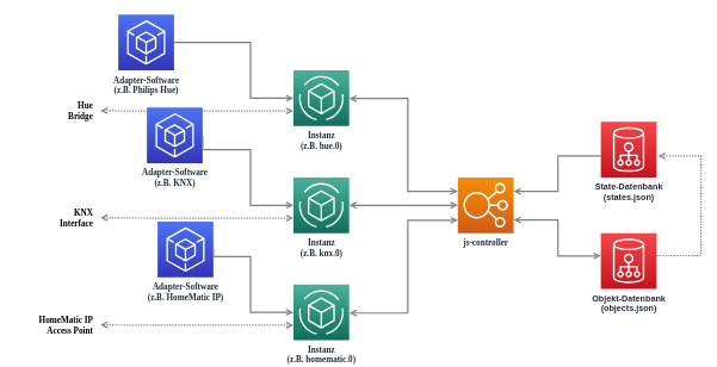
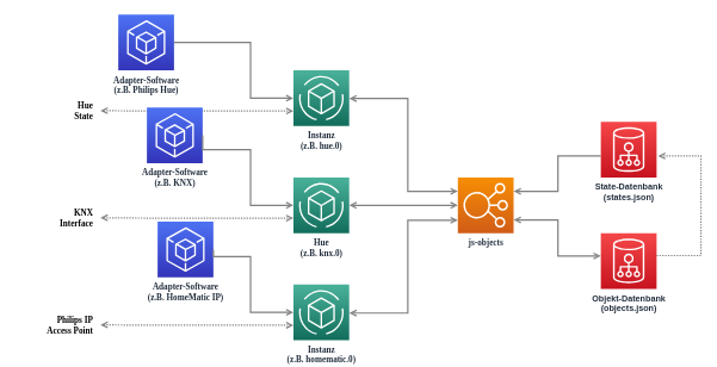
  <mxCell id="0" />
  <mxCell id="1" parent="0" />
  <mxCell id="2" style="edgeStyle=orthogonalEdgeStyle;rounded=0;orthogonalLoop=1;jettySize=auto;html=1;startArrow=open;startFill=0;endArrow=none;endFill=0;strokeWidth=2;strokeColor=#808080;exitX=1;exitY=0.25;exitDx=0;exitDy=0;exitPerimeter=0;" parent="1" source="4" target="3" edge="1"><mxGeometry relative="1" as="geometry"><mxPoint x="579" y="68" as="sourcePoint" /><mxPoint x="619" y="188" as="targetPoint" /><Array as="points"><mxPoint x="779" y="268" /><mxPoint x="779" y="218" /></Array></mxGeometry></mxCell>
  <mxCell id="3" value="State-Datenbank&lt;br&gt;(states.json)" style="outlineConnect=0;fontColor=#232F3E;gradientColor=#F54749;gradientDirection=north;fillColor=#C7131F;strokeColor=#ffffff;dashed=0;verticalLabelPosition=bottom;verticalAlign=top;align=center;html=1;fontSize=12;fontStyle=1;aspect=fixed;shape=mxgraph.aws4.resourceIcon;resIcon=mxgraph.aws4.cloud_directory;labelBackgroundColor=none;" parent="1" vertex="1"><mxGeometry x="839" y="170" width="78" height="78" as="geometry" /></mxCell>
- <mxCell id="4" value="js-controller" style="points=[[0,0,0],[0.25,0,0],[0.5,0,0],[0.75,0,0],[1,0,0],[0,1,0],[0.25,1,0],[0.5,1,0],[0.75,1,0],[1,1,0],[0,0.25,0],[0,0.5,0],[0,0.75,0],[1,0.25,0],[1,0.5,0],[1,0.75,0]];outlineConnect=0;fontColor=#232F3E;gradientColor=#F78E04;gradientDirection=north;fillColor=#D05C17;strokeColor=#ffffff;dashed=0;verticalLabelPosition=bottom;verticalAlign=top;align=center;html=1;fontSize=12;fontStyle=1;aspect=fixed;shape=mxgraph.aws4.resourceIcon;resIcon=mxgraph.aws4.elastic_load_balancing;dashPattern=1 1;labelBackgroundColor=none;fontFamily=Verdana;" vertex="1" parent="1"><mxGeometry x="639" y="248" width="78" height="78" as="geometry" /></mxCell>
+ <mxCell id="4" value="js-objects" style="points=[[0,0,0],[0.25,0,0],[0.5,0,0],[0.75,0,0],[1,0,0],[0,1,0],[0.25,1,0],[0.5,1,0],[0.75,1,0],[1,1,0],[0,0.25,0],[0,0.5,0],[0,0.75,0],[1,0.25,0],[1,0.5,0],[1,0.75,0]];outlineConnect=0;fontColor=#232F3E;gradientColor=#F78E04;gradientDirection=north;fillColor=#D05C17;strokeColor=#ffffff;dashed=0;verticalLabelPosition=bottom;verticalAlign=top;align=center;html=1;fontSize=12;fontStyle=1;aspect=fixed;shape=mxgraph.aws4.resourceIcon;resIcon=mxgraph.aws4.elastic_load_balancing;dashPattern=1 1;labelBackgroundColor=none;fontFamily=Verdana;" vertex="1" parent="1"><mxGeometry x="639" y="248" width="78" height="78" as="geometry" /></mxCell>
  <mxCell id="5" value="Objekt-Datenbank&lt;br&gt;(objects.json)" style="outlineConnect=0;fontColor=#232F3E;gradientColor=#F54749;gradientDirection=north;fillColor=#C7131F;strokeColor=#ffffff;dashed=0;verticalLabelPosition=bottom;verticalAlign=top;align=center;html=1;fontSize=12;fontStyle=1;aspect=fixed;shape=mxgraph.aws4.resourceIcon;resIcon=mxgraph.aws4.cloud_directory;labelBackgroundColor=none;" vertex="1" parent="1"><mxGeometry x="839" y="326" width="78" height="78" as="geometry" /></mxCell>
  <mxCell id="6" style="edgeStyle=orthogonalEdgeStyle;rounded=0;orthogonalLoop=1;jettySize=auto;html=1;startArrow=open;startFill=0;endArrow=open;endFill=0;strokeWidth=2;strokeColor=#808080;exitX=1;exitY=0.25;exitDx=0;exitDy=0;exitPerimeter=0;" edge="1" parent="1" target="5"><mxGeometry relative="1" as="geometry"><mxPoint x="717" y="307.5" as="sourcePoint" /><mxPoint x="829" y="358" as="targetPoint" /><Array as="points"><mxPoint x="779" y="308" /><mxPoint x="779" y="358" /></Array></mxGeometry></mxCell>
  <mxCell id="7" style="edgeStyle=orthogonalEdgeStyle;rounded=0;orthogonalLoop=1;jettySize=auto;html=1;startArrow=none;startFill=0;endArrow=open;endFill=0;strokeWidth=2;strokeColor=#808080;exitX=1;exitY=0.25;exitDx=0;exitDy=0;exitPerimeter=0;dashed=1;dashPattern=1 1;" edge="1" parent="1"><mxGeometry relative="1" as="geometry"><mxPoint x="917" y="357.5" as="sourcePoint" /><mxPoint x="919" y="218" as="targetPoint" /><Array as="points"><mxPoint x="979" y="358" /><mxPoint x="979" y="218" /></Array></mxGeometry></mxCell>
  <mxCell id="8" value="Adapter-Software&lt;br&gt;(z.B. Philips Hue)" style="points=[[0,0,0],[0.25,0,0],[0.5,0,0],[0.75,0,0],[1,0,0],[0,1,0],[0.25,1,0],[0.5,1,0],[0.75,1,0],[1,1,0],[0,0.25,0],[0,0.5,0],[0,0.75,0],[1,0.25,0],[1,0.5,0],[1,0.75,0]];outlineConnect=0;fontColor=#232F3E;gradientColor=#4D72F3;gradientDirection=north;fillColor=#3334B9;strokeColor=#ffffff;dashed=0;verticalLabelPosition=bottom;verticalAlign=top;align=center;html=1;fontSize=12;fontStyle=1;aspect=fixed;shape=mxgraph.aws4.resourceIcon;resIcon=mxgraph.aws4.tools_and_sdks;dashPattern=1 1;labelBackgroundColor=none;fontFamily=Verdana;" vertex="1" parent="1"><mxGeometry x="164" y="20" width="78" height="78" as="geometry" /></mxCell>
  <mxCell id="9" value="Instanz&lt;br&gt;(z.B. hue.0)" style="points=[[0,0,0],[0.25,0,0],[0.5,0,0],[0.75,0,0],[1,0,0],[0,1,0],[0.25,1,0],[0.5,1,0],[0.75,1,0],[1,1,0],[0,0.25,0],[0,0.5,0],[0,0.75,0],[1,0.25,0],[1,0.5,0],[1,0.75,0]];outlineConnect=0;fontColor=#232F3E;gradientColor=#4AB29A;gradientDirection=north;fillColor=#116D5B;strokeColor=#ffffff;dashed=0;verticalLabelPosition=bottom;verticalAlign=top;align=center;html=1;fontSize=12;fontStyle=1;aspect=fixed;shape=mxgraph.aws4.resourceIcon;resIcon=mxgraph.aws4.apache_mxnet_on_aws;dashPattern=1 1;labelBackgroundColor=none;fontFamily=Verdana;" vertex="1" parent="1"><mxGeometry x="409" y="98" width="78" height="78" as="geometry" /></mxCell>
  <mxCell id="10" style="edgeStyle=orthogonalEdgeStyle;rounded=0;orthogonalLoop=1;jettySize=auto;html=1;startArrow=open;startFill=0;endArrow=open;endFill=0;strokeWidth=2;strokeColor=#808080;exitX=1;exitY=0.25;exitDx=0;exitDy=0;exitPerimeter=0;entryX=0;entryY=0.25;entryDx=0;entryDy=0;entryPerimeter=0;" edge="1" parent="1" target="4"><mxGeometry relative="1" as="geometry"><mxPoint x="487" y="137.5" as="sourcePoint" /><mxPoint x="609" y="88" as="targetPoint" /><Array as="points"><mxPoint x="569" y="138" /><mxPoint x="569" y="268" /></Array></mxGeometry></mxCell>
  <mxCell id="11" style="edgeStyle=orthogonalEdgeStyle;rounded=0;orthogonalLoop=1;jettySize=auto;html=1;startArrow=open;startFill=0;endArrow=open;endFill=0;strokeWidth=2;strokeColor=#808080;exitX=1;exitY=0.25;exitDx=0;exitDy=0;exitPerimeter=0;" edge="1" parent="1" target="4"><mxGeometry relative="1" as="geometry"><mxPoint x="487" y="438" as="sourcePoint" /><mxPoint x="639" y="308" as="targetPoint" /><Array as="points"><mxPoint x="569" y="438" /><mxPoint x="569" y="308" /></Array></mxGeometry></mxCell>
  <mxCell id="12" style="edgeStyle=orthogonalEdgeStyle;rounded=0;orthogonalLoop=1;jettySize=auto;html=1;startArrow=open;startFill=0;endArrow=open;endFill=0;strokeWidth=2;strokeColor=#808080;exitX=1;exitY=0.25;exitDx=0;exitDy=0;exitPerimeter=0;entryX=0;entryY=0.5;entryDx=0;entryDy=0;entryPerimeter=0;" edge="1" parent="1" target="4"><mxGeometry relative="1" as="geometry"><mxPoint x="487" y="287" as="sourcePoint" /><mxPoint x="639" y="417" as="targetPoint" /><Array as="points"><mxPoint x="599" y="287" /><mxPoint x="599" y="287" /></Array></mxGeometry></mxCell>
  <mxCell id="13" style="edgeStyle=orthogonalEdgeStyle;rounded=0;orthogonalLoop=1;jettySize=auto;html=1;startArrow=none;startFill=0;endArrow=open;endFill=0;strokeWidth=2;strokeColor=#808080;exitX=1;exitY=0.5;exitDx=0;exitDy=0;exitPerimeter=0;" edge="1" parent="1" source="8"><mxGeometry relative="1" as="geometry"><mxPoint x="287" y="136.5" as="sourcePoint" /><mxPoint x="409" y="137" as="targetPoint" /><Array as="points"><mxPoint x="349" y="59" /><mxPoint x="349" y="137" /></Array></mxGeometry></mxCell>
  <mxCell id="14" style="edgeStyle=orthogonalEdgeStyle;rounded=0;orthogonalLoop=1;jettySize=auto;html=1;startArrow=open;startFill=0;endArrow=open;endFill=0;strokeWidth=2;strokeColor=#808080;dashed=1;dashPattern=1 1;" edge="1" parent="1"><mxGeometry relative="1" as="geometry"><mxPoint x="139" y="154.5" as="sourcePoint" /><mxPoint x="409" y="155" as="targetPoint" /><Array as="points"><mxPoint x="209" y="154" /><mxPoint x="209" y="154" /></Array></mxGeometry></mxCell>
- <mxCell id="15" value="Hue&lt;br&gt;Bridge" style="text;html=1;resizable=0;autosize=1;align=right;verticalAlign=middle;points=[];fillColor=none;strokeColor=none;rounded=0;dashed=1;dashPattern=1 1;labelBackgroundColor=none;fontFamily=Verdana;fontSize=12;fontColor=#000000;fontStyle=1" vertex="1" parent="1"><mxGeometry x="70" y="140" width="60" height="30" as="geometry" /></mxCell>
+ <mxCell id="15" value="Hue&lt;br&gt;State" style="text;html=1;resizable=0;autosize=1;align=right;verticalAlign=middle;points=[];fillColor=none;strokeColor=none;rounded=0;dashed=1;dashPattern=1 1;labelBackgroundColor=none;fontFamily=Verdana;fontSize=12;fontColor=#000000;fontStyle=1" vertex="1" parent="1"><mxGeometry x="70" y="140" width="60" height="30" as="geometry" /></mxCell>
  <mxCell id="16" value="Adapter-Software&lt;br&gt;(z.B. KNX)" style="points=[[0,0,0],[0.25,0,0],[0.5,0,0],[0.75,0,0],[1,0,0],[0,1,0],[0.25,1,0],[0.5,1,0],[0.75,1,0],[1,1,0],[0,0.25,0],[0,0.5,0],[0,0.75,0],[1,0.25,0],[1,0.5,0],[1,0.75,0]];outlineConnect=0;fontColor=#232F3E;gradientColor=#4D72F3;gradientDirection=north;fillColor=#3334B9;strokeColor=#ffffff;dashed=0;verticalLabelPosition=bottom;verticalAlign=top;align=center;html=1;fontSize=12;fontStyle=1;aspect=fixed;shape=mxgraph.aws4.resourceIcon;resIcon=mxgraph.aws4.tools_and_sdks;dashPattern=1 1;labelBackgroundColor=none;fontFamily=Verdana;" vertex="1" parent="1"><mxGeometry x="204" y="150" width="78" height="78" as="geometry" /></mxCell>
- <mxCell id="17" value="Instanz&lt;br&gt;(z.B. knx.0)" style="points=[[0,0,0],[0.25,0,0],[0.5,0,0],[0.75,0,0],[1,0,0],[0,1,0],[0.25,1,0],[0.5,1,0],[0.75,1,0],[1,1,0],[0,0.25,0],[0,0.5,0],[0,0.75,0],[1,0.25,0],[1,0.5,0],[1,0.75,0]];outlineConnect=0;fontColor=#232F3E;gradientColor=#4AB29A;gradientDirection=north;fillColor=#116D5B;strokeColor=#ffffff;dashed=0;verticalLabelPosition=bottom;verticalAlign=top;align=center;html=1;fontSize=12;fontStyle=1;aspect=fixed;shape=mxgraph.aws4.resourceIcon;resIcon=mxgraph.aws4.apache_mxnet_on_aws;dashPattern=1 1;labelBackgroundColor=none;fontFamily=Verdana;" vertex="1" parent="1"><mxGeometry x="409" y="248" width="78" height="78" as="geometry" /></mxCell>
+ <mxCell id="17" value="Hue&lt;br&gt;(z.B. knx.0)" style="points=[[0,0,0],[0.25,0,0],[0.5,0,0],[0.75,0,0],[1,0,0],[0,1,0],[0.25,1,0],[0.5,1,0],[0.75,1,0],[1,1,0],[0,0.25,0],[0,0.5,0],[0,0.75,0],[1,0.25,0],[1,0.5,0],[1,0.75,0]];outlineConnect=0;fontColor=#232F3E;gradientColor=#4AB29A;gradientDirection=north;fillColor=#116D5B;strokeColor=#ffffff;dashed=0;verticalLabelPosition=bottom;verticalAlign=top;align=center;html=1;fontSize=12;fontStyle=1;aspect=fixed;shape=mxgraph.aws4.resourceIcon;resIcon=mxgraph.aws4.apache_mxnet_on_aws;dashPattern=1 1;labelBackgroundColor=none;fontFamily=Verdana;" vertex="1" parent="1"><mxGeometry x="409" y="248" width="78" height="78" as="geometry" /></mxCell>
  <mxCell id="18" style="edgeStyle=orthogonalEdgeStyle;rounded=0;orthogonalLoop=1;jettySize=auto;html=1;startArrow=none;startFill=0;endArrow=open;endFill=0;strokeWidth=2;strokeColor=#808080;exitX=1;exitY=0.5;exitDx=0;exitDy=0;exitPerimeter=0;" edge="1" parent="1" source="16"><mxGeometry relative="1" as="geometry"><mxPoint x="287" y="286.5" as="sourcePoint" /><mxPoint x="409" y="287" as="targetPoint" /><Array as="points"><mxPoint x="349" y="209" /><mxPoint x="349" y="287" /></Array></mxGeometry></mxCell>
  <mxCell id="19" style="edgeStyle=orthogonalEdgeStyle;rounded=0;orthogonalLoop=1;jettySize=auto;html=1;startArrow=open;startFill=0;endArrow=open;endFill=0;strokeWidth=2;strokeColor=#808080;dashed=1;dashPattern=1 1;" edge="1" parent="1"><mxGeometry relative="1" as="geometry"><mxPoint x="139" y="304.5" as="sourcePoint" /><mxPoint x="409" y="305" as="targetPoint" /><Array as="points"><mxPoint x="209" y="304" /><mxPoint x="209" y="304" /></Array></mxGeometry></mxCell>
  <mxCell id="20" value="KNX&lt;br&gt;Interface" style="text;html=1;resizable=0;autosize=1;align=right;verticalAlign=middle;points=[];fillColor=none;strokeColor=none;rounded=0;dashed=1;dashPattern=1 1;labelBackgroundColor=none;fontFamily=Verdana;fontSize=12;fontColor=#000000;fontStyle=1" vertex="1" parent="1"><mxGeometry x="50" y="290" width="80" height="30" as="geometry" /></mxCell>
  <mxCell id="21" value="Adapter-Software&lt;br&gt;(z.B. HomeMatic IP)" style="points=[[0,0,0],[0.25,0,0],[0.5,0,0],[0.75,0,0],[1,0,0],[0,1,0],[0.25,1,0],[0.5,1,0],[0.75,1,0],[1,1,0],[0,0.25,0],[0,0.5,0],[0,0.75,0],[1,0.25,0],[1,0.5,0],[1,0.75,0]];outlineConnect=0;fontColor=#232F3E;gradientColor=#4D72F3;gradientDirection=north;fillColor=#3334B9;strokeColor=#ffffff;dashed=0;verticalLabelPosition=bottom;verticalAlign=top;align=center;html=1;fontSize=12;fontStyle=1;aspect=fixed;shape=mxgraph.aws4.resourceIcon;resIcon=mxgraph.aws4.tools_and_sdks;dashPattern=1 1;labelBackgroundColor=none;fontFamily=Verdana;" vertex="1" parent="1"><mxGeometry x="219" y="310" width="78" height="78" as="geometry" /></mxCell>
  <mxCell id="22" value="Instanz&lt;br&gt;(z.B. homematic.0)" style="points=[[0,0,0],[0.25,0,0],[0.5,0,0],[0.75,0,0],[1,0,0],[0,1,0],[0.25,1,0],[0.5,1,0],[0.75,1,0],[1,1,0],[0,0.25,0],[0,0.5,0],[0,0.75,0],[1,0.25,0],[1,0.5,0],[1,0.75,0]];outlineConnect=0;fontColor=#232F3E;gradientColor=#4AB29A;gradientDirection=north;fillColor=#116D5B;strokeColor=#ffffff;dashed=0;verticalLabelPosition=bottom;verticalAlign=top;align=center;html=1;fontSize=12;fontStyle=1;aspect=fixed;shape=mxgraph.aws4.resourceIcon;resIcon=mxgraph.aws4.apache_mxnet_on_aws;dashPattern=1 1;labelBackgroundColor=none;fontFamily=Verdana;" vertex="1" parent="1"><mxGeometry x="409" y="398" width="78" height="78" as="geometry" /></mxCell>
  <mxCell id="23" style="edgeStyle=orthogonalEdgeStyle;rounded=0;orthogonalLoop=1;jettySize=auto;html=1;startArrow=none;startFill=0;endArrow=open;endFill=0;strokeWidth=2;strokeColor=#808080;exitX=1;exitY=0.5;exitDx=0;exitDy=0;exitPerimeter=0;" edge="1" parent="1" source="21"><mxGeometry relative="1" as="geometry"><mxPoint x="287" y="436.5" as="sourcePoint" /><mxPoint x="409" y="437" as="targetPoint" /><Array as="points"><mxPoint x="349" y="359" /><mxPoint x="349" y="437" /></Array></mxGeometry></mxCell>
  <mxCell id="24" style="edgeStyle=orthogonalEdgeStyle;rounded=0;orthogonalLoop=1;jettySize=auto;html=1;startArrow=open;startFill=0;endArrow=open;endFill=0;strokeWidth=2;strokeColor=#808080;dashed=1;dashPattern=1 1;" edge="1" parent="1"><mxGeometry relative="1" as="geometry"><mxPoint x="139" y="454.5" as="sourcePoint" /><mxPoint x="409" y="455" as="targetPoint" /><Array as="points"><mxPoint x="209" y="454" /><mxPoint x="209" y="454" /></Array></mxGeometry></mxCell>
- <mxCell id="25" value="HomeMatic IP&lt;br&gt;Access Point" style="text;html=1;resizable=0;autosize=1;align=right;verticalAlign=middle;points=[];fillColor=none;strokeColor=none;rounded=0;dashed=1;dashPattern=1 1;labelBackgroundColor=none;fontFamily=Verdana;fontSize=12;fontColor=#000000;fontStyle=1" vertex="1" parent="1"><mxGeometry x="20" y="440" width="110" height="30" as="geometry" /></mxCell>
+ <mxCell id="25" value="Philips IP&lt;br&gt;Access Point" style="text;html=1;resizable=0;autosize=1;align=right;verticalAlign=middle;points=[];fillColor=none;strokeColor=none;rounded=0;dashed=1;dashPattern=1 1;labelBackgroundColor=none;fontFamily=Verdana;fontSize=12;fontColor=#000000;fontStyle=1" vertex="1" parent="1"><mxGeometry x="20" y="440" width="110" height="30" as="geometry" /></mxCell>
